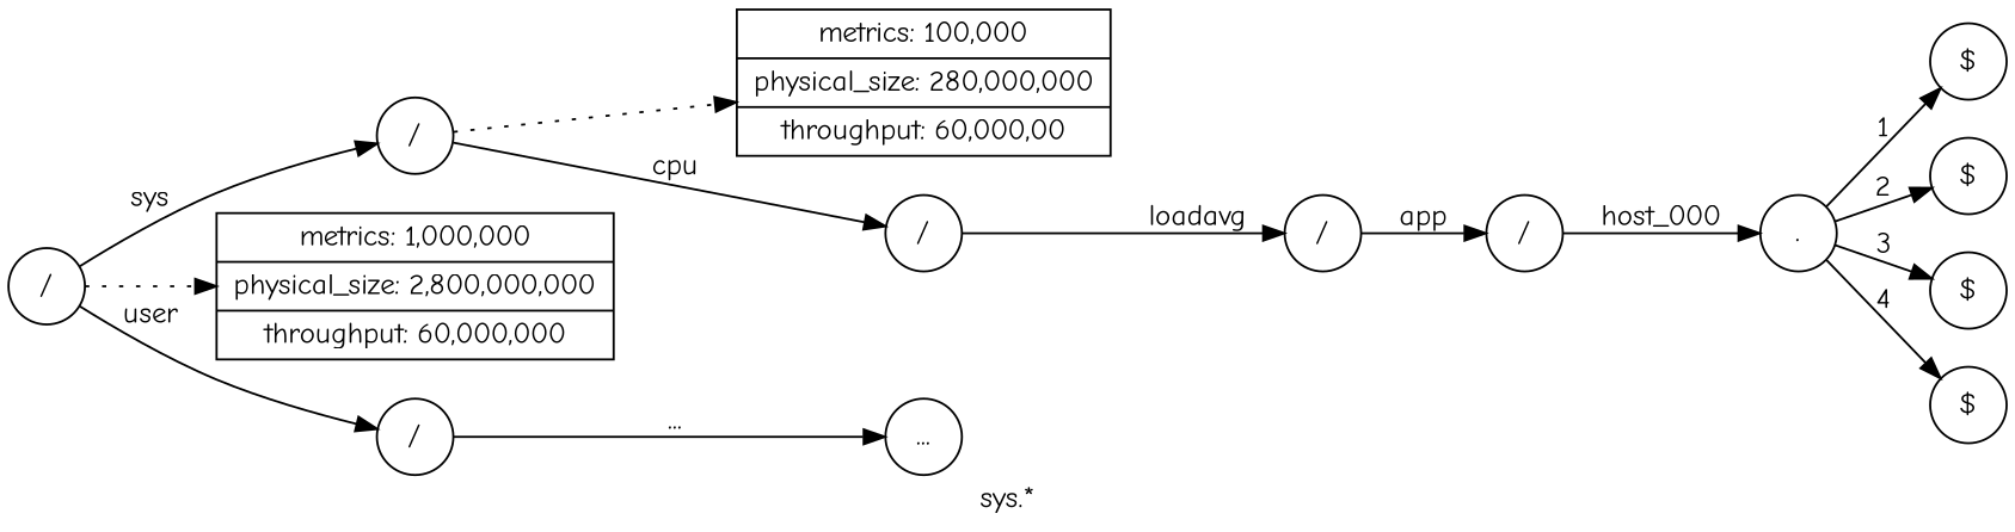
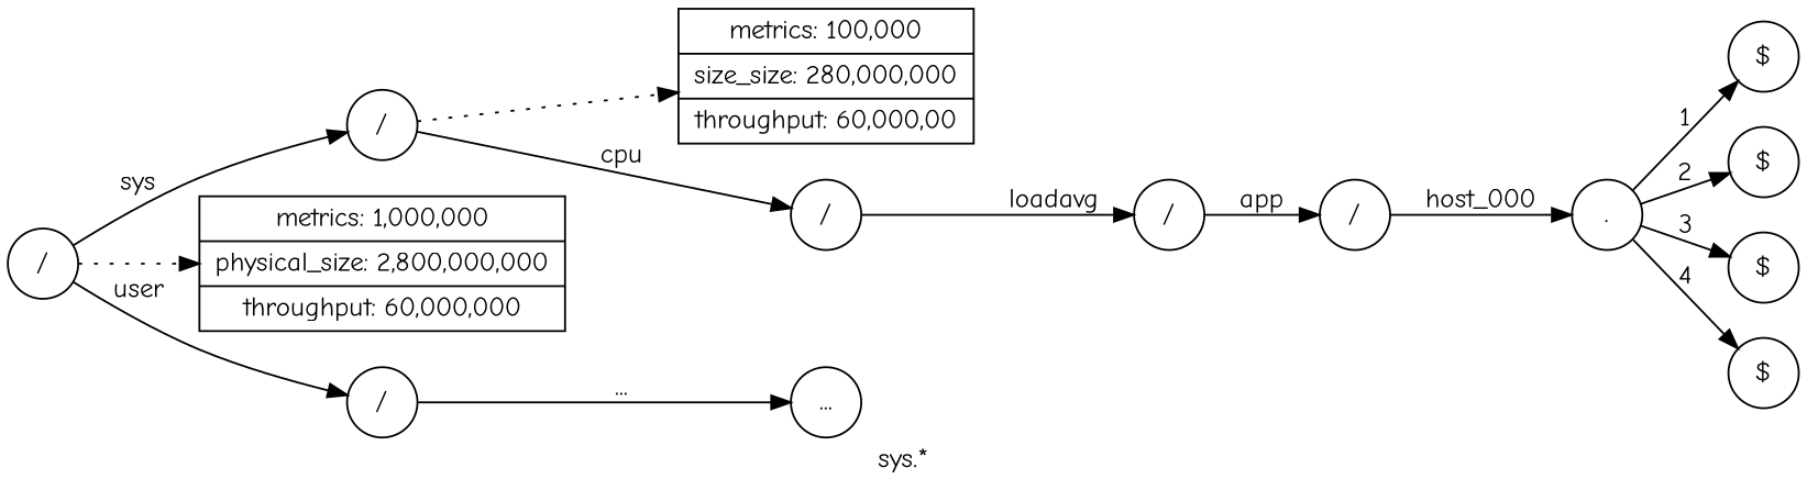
  digraph {
    label="sys.*"
    rankdir=LR
    fontname="Comic Neue"
    node [shape=circle fontname="Comic Neue"]
    edge [fontname="Comic Neue"]
    n1 [label="/"]
    n2 [label="/"]
    n3 [label="{ metrics: 1,000,000 }| { physical_size: 2,800,000,000 } | { throughput: 60,000,000 }" shape=record]
    n4 [label="/"]
-   n5 [label="{ metrics: 100,000 }| { physical_size: 280,000,000 } | { throughput: 60,000,00 }" shape=record]
+   n5 [label="{ metrics: 100,000 }| { size_size: 280,000,000 } | { throughput: 60,000,00 }" shape=record]
    n6 [label="/"]
    n7 [label="/"]
    n8 [label="/"]
    n9 [label="."]
    n10 [label="$"]
    n11 [label="$"]
    n12 [label="$"]
    n13 [label="$"]
    n14 [label="..."]
    n1 -> n2 [label=sys]
    n1 -> n3 [style=dotted]
    n1 -> n4 [label=user]
    n2 -> n5 [style=dotted]
    n2 -> n6 [label=cpu]
    n4 -> n14 [label="..."]
    n6 -> n7 [label=loadavg]
    n7 -> n8 [label=app]
    n8 -> n9 [label=host_000]
    n9 -> n10 [label=1]
    n9 -> n11 [label=2]
    n9 -> n12 [label=3]
    n9 -> n13 [label=4]
  }
